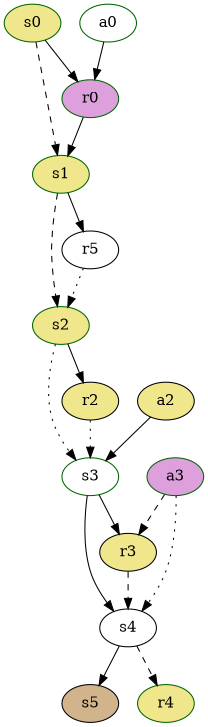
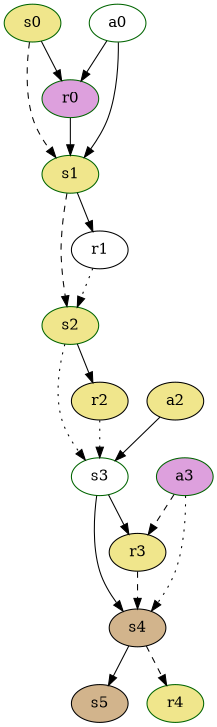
  graph {
    node [color=darkgreen fillcolor=khaki style=filled]
    edge [dir=forward style=solid]
    s0
    s1
    r0 [fillcolor=plum]
    s2
-   r1 [color=black fillcolor=white label=r5]
+   r1 [color=black fillcolor=white]
    a0 [fillcolor=white]
    s3 [fillcolor=white]
    r2 [color=black]
-   s4 [color=black fillcolor=white]
+   s4 [color=black fillcolor=tan]
    r3 [color=black]
    a2 [color=black]
    s5 [color=black fillcolor=tan]
    r4
    a3 [fillcolor=plum]
    subgraph sub_1 {
      s0
      s1
      r0
      s2
      r1
      a0
      s3
      r2
      s4
      r3
      a2
      s5
      r4
      a3
    }
    s0 -- s1 [style=dashed]
    s0 -- r0
    s1 -- s2 [style=dashed]
    s1 -- r1
    r0 -- s1
    s2 -- s3 [style=dotted]
    s2 -- r2
    r1 -- s2 [style=dotted]
+   a0 -- s1
    a0 -- r0
    s3 -- s4
    s3 -- r3
    r2 -- s3 [style=dotted]
    s4 -- s5
    s4 -- r4 [style=dashed]
    r3 -- s4 [style=dashed]
    a2 -- s3
    a3 -- s4 [style=dotted]
    a3 -- r3 [style=dashed]
  }
